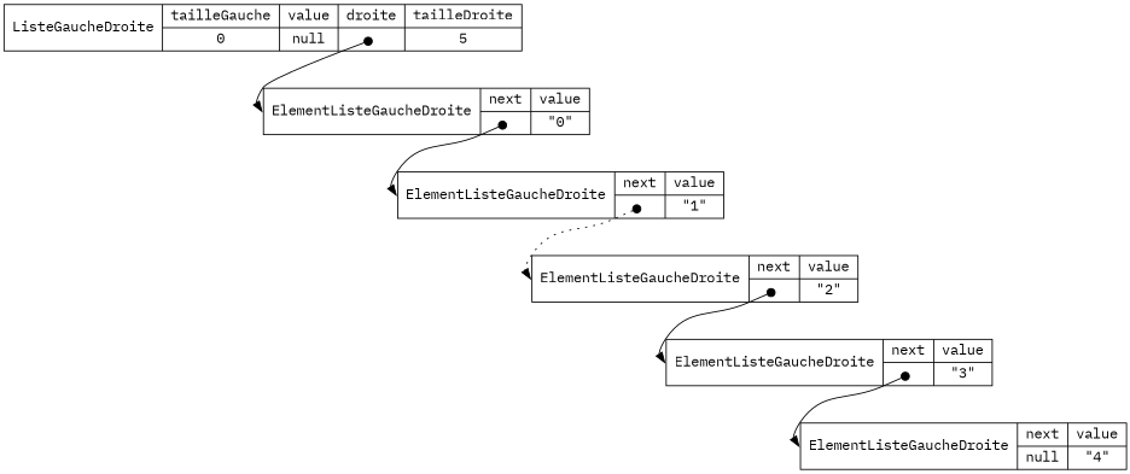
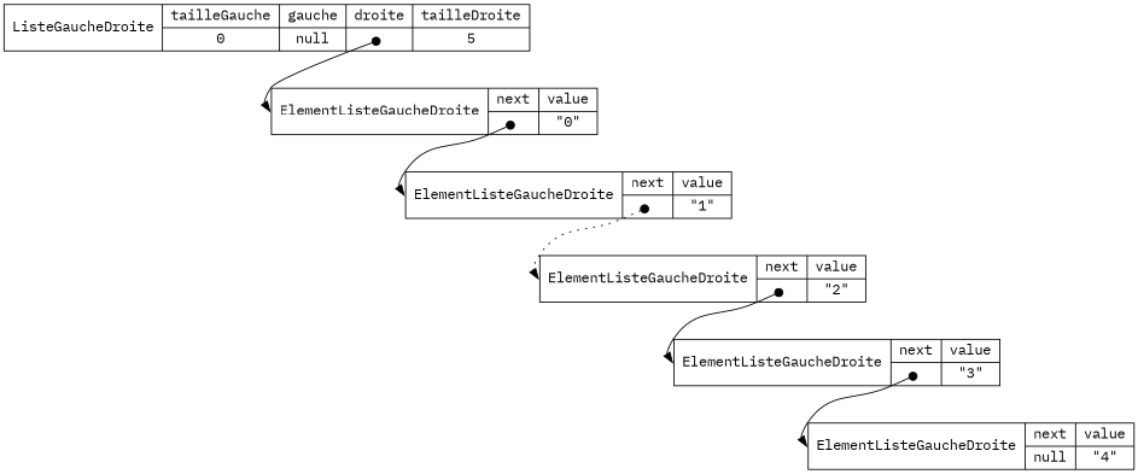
  digraph {
    compound=true
    rankdir=TB
    fontname="IBM Plex Mono"
    node [fillcolor=white shape=record style=filled fontname="IBM Plex Mono"]
    edge [arrowtail=dot dir=both headport=_C tailclip=false tailport="next_next:c" style=solid fontname="IBM Plex Mono"]
-   n1 [label="<_C>ListeGaucheDroite|{tailleGauche|0}|{value|null}|{droite|<droite_droite>}|{tailleDroite|5}"]
+   n1 [label="<_C>ListeGaucheDroite|{tailleGauche|0}|{gauche|null}|{droite|<droite_droite>}|{tailleDroite|5}"]
    n2 [label="<_C>ElementListeGaucheDroite|{next|<next_next>}|{value|\"0\"}"]
    n3 [label="<_C>ElementListeGaucheDroite|{next|<next_next>}|{value|\"1\"}"]
    n4 [label="<_C>ElementListeGaucheDroite|{next|<next_next>}|{value|\"2\"}"]
    n5 [label="<_C>ElementListeGaucheDroite|{next|<next_next>}|{value|\"3\"}"]
    n6 [label="<_C>ElementListeGaucheDroite|{next|null}|{value|\"4\"}"]
    n1 -> n2 [tailport="droite_droite:c"]
    n2 -> n3
    n3 -> n4 [style=dotted]
    n4 -> n5
    n5 -> n6
  }
